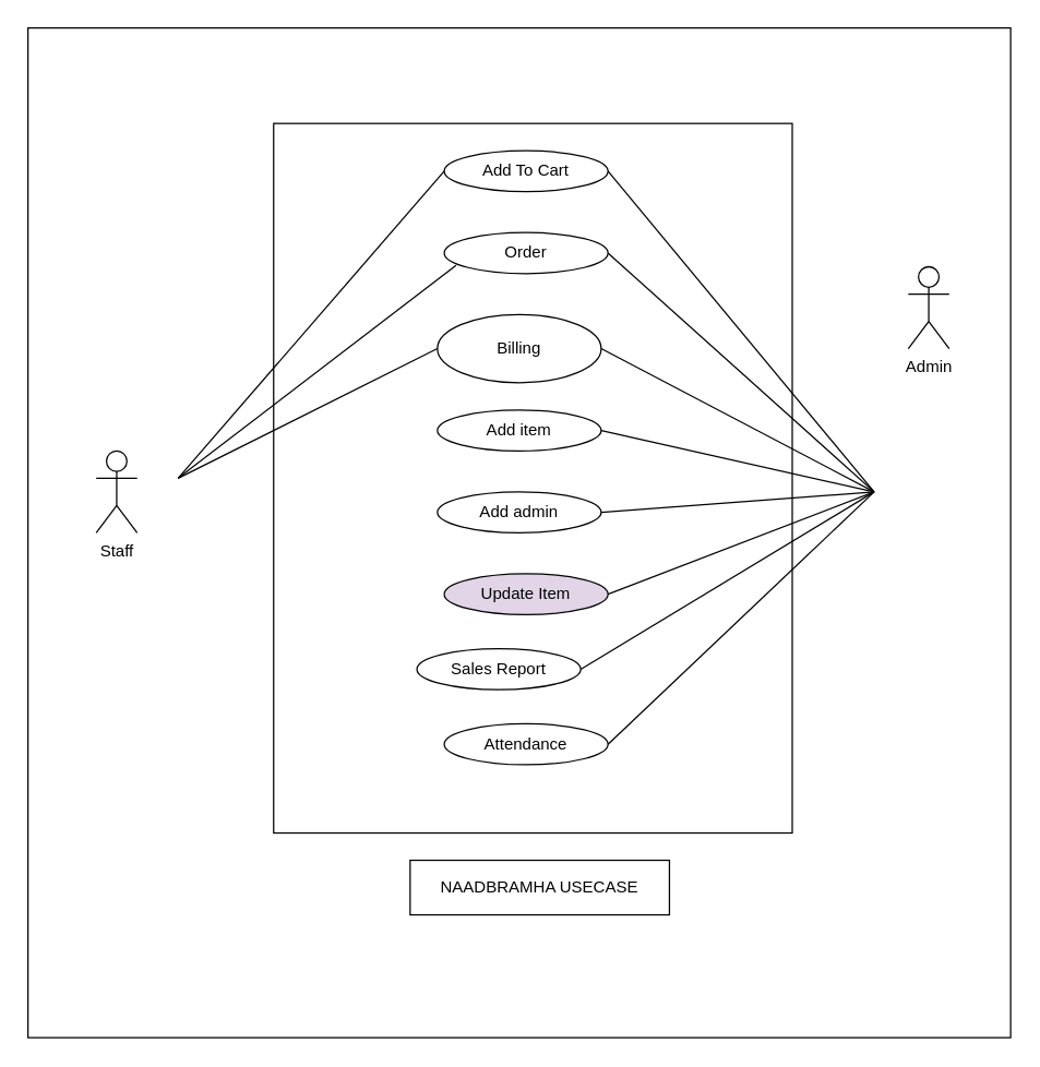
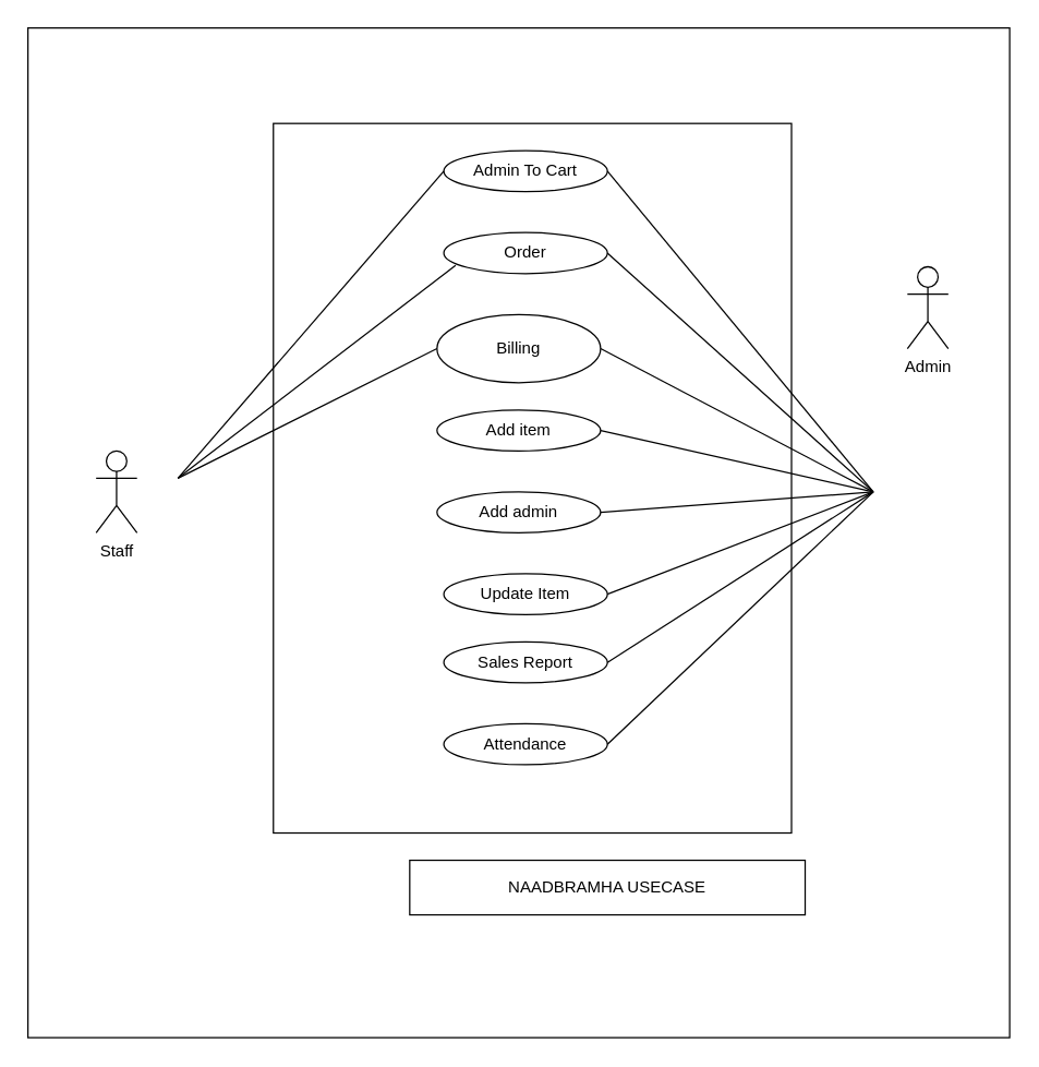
  <mxCell id="0" />
  <mxCell id="1" parent="0" />
  <mxCell id="2" value="&lt;span style=&quot;color: rgba(0, 0, 0, 0); font-family: monospace; font-size: 0px; text-align: start; text-wrap-mode: nowrap;&quot;&gt;%3CmxGraphModel%3E%3Croot%3E%3CmxCell%20id%3D%220%22%2F%3E%3CmxCell%20id%3D%221%22%20parent%3D%220%22%2F%3E%3CmxCell%20id%3D%222%22%20value%3D%22Actor%22%20style%3D%22shape%3DumlActor%3BverticalLabelPosition%3Dbottom%3BverticalAlign%3Dtop%3Bhtml%3D1%3BoutlineConnect%3D0%3B%22%20vertex%3D%221%22%20parent%3D%221%22%3E%3CmxGeometry%20x%3D%22690%22%20y%3D%22250%22%20width%3D%2230%22%20height%3D%2260%22%20as%3D%22geometry%22%2F%3E%3C%2FmxCell%3E%3CmxCell%20id%3D%223%22%20value%3D%22Actor%22%20style%3D%22shape%3DumlActor%3BverticalLabelPosition%3Dbottom%3BverticalAlign%3Dtop%3Bhtml%3D1%3BoutlineConnect%3D0%3B%22%20vertex%3D%221%22%20parent%3D%221%22%3E%3CmxGeometry%20x%3D%22160%22%20y%3D%22250%22%20width%3D%2230%22%20height%3D%2260%22%20as%3D%22geometry%22%2F%3E%3C%2FmxCell%3E%3C%2Froot%3E%3C%2FmxGraphModel%3E&lt;/span&gt;" style="rounded=0;whiteSpace=wrap;html=1;" parent="1" vertex="1"><mxGeometry x="20" y="20" width="720" height="740" as="geometry" /></mxCell>
  <mxCell id="3" value="Admin" style="shape=umlActor;verticalLabelPosition=bottom;verticalAlign=top;html=1;outlineConnect=0;" parent="1" vertex="1"><mxGeometry x="665" y="195" width="30" height="60" as="geometry" /></mxCell>
  <mxCell id="4" value="" style="rounded=0;whiteSpace=wrap;html=1;" parent="1" vertex="1"><mxGeometry x="200" y="90" width="380" height="520" as="geometry" /></mxCell>
  <mxCell id="5" value="Staff" style="shape=umlActor;verticalLabelPosition=bottom;verticalAlign=top;html=1;outlineConnect=0;" parent="1" vertex="1"><mxGeometry x="70" y="330" width="30" height="60" as="geometry" /></mxCell>
  <mxCell id="6" value="Billing" style="ellipse;whiteSpace=wrap;html=1;" parent="1" vertex="1"><mxGeometry x="320" y="230" width="120" height="50" as="geometry" /></mxCell>
  <mxCell id="7" value="Order" style="ellipse;whiteSpace=wrap;html=1;" parent="1" vertex="1"><mxGeometry x="325" y="170" width="120" height="30" as="geometry" /></mxCell>
  <mxCell id="8" value="Attendance" style="ellipse;whiteSpace=wrap;html=1;" parent="1" vertex="1"><mxGeometry x="325" y="530" width="120" height="30" as="geometry" /></mxCell>
  <mxCell id="9" value="Add item" style="ellipse;whiteSpace=wrap;html=1;" parent="1" vertex="1"><mxGeometry x="320" y="300" width="120" height="30" as="geometry" /></mxCell>
  <mxCell id="10" value="Add admin" style="ellipse;whiteSpace=wrap;html=1;" parent="1" vertex="1"><mxGeometry x="320" y="360" width="120" height="30" as="geometry" /></mxCell>
- <mxCell id="11" value="Sales Report" style="ellipse;whiteSpace=wrap;html=1;" parent="1" vertex="1"><mxGeometry x="305" y="475" width="120" height="30" as="geometry" /></mxCell>
- <mxCell id="12" value="Update Item" style="ellipse;whiteSpace=wrap;html=1;fillColor=#e1d5e7;" parent="1" vertex="1"><mxGeometry x="325" y="420" width="120" height="30" as="geometry" /></mxCell>
+ <mxCell id="11" value="Sales Report" style="ellipse;whiteSpace=wrap;html=1;" parent="1" vertex="1"><mxGeometry x="325" y="470" width="120" height="30" as="geometry" /></mxCell>
+ <mxCell id="12" value="Update Item" style="ellipse;whiteSpace=wrap;html=1;" parent="1" vertex="1"><mxGeometry x="325" y="420" width="120" height="30" as="geometry" /></mxCell>
  <mxCell id="13" value="" style="endArrow=none;html=1;rounded=0;entryX=0.072;entryY=0.8;entryDx=0;entryDy=0;entryPerimeter=0;" parent="1" target="7" edge="1"><mxGeometry width="50" height="50" relative="1" as="geometry"><mxPoint x="130" y="350" as="sourcePoint" /><mxPoint x="410" y="310" as="targetPoint" /><Array as="points"><mxPoint x="130" y="350" /></Array></mxGeometry></mxCell>
  <mxCell id="14" value="" style="endArrow=none;html=1;rounded=0;entryX=0;entryY=0.5;entryDx=0;entryDy=0;" parent="1" target="6" edge="1"><mxGeometry width="50" height="50" relative="1" as="geometry"><mxPoint x="130" y="350" as="sourcePoint" /><mxPoint x="410" y="310" as="targetPoint" /></mxGeometry></mxCell>
  <mxCell id="15" value="" style="endArrow=none;html=1;rounded=0;entryX=1;entryY=0.5;entryDx=0;entryDy=0;" parent="1" target="7" edge="1"><mxGeometry width="50" height="50" relative="1" as="geometry"><mxPoint x="640" y="360" as="sourcePoint" /><mxPoint x="450" y="205" as="targetPoint" /></mxGeometry></mxCell>
  <mxCell id="16" value="" style="endArrow=none;html=1;rounded=0;entryX=1;entryY=0.5;entryDx=0;entryDy=0;" parent="1" target="6" edge="1"><mxGeometry width="50" height="50" relative="1" as="geometry"><mxPoint x="640" y="360" as="sourcePoint" /><mxPoint x="460" y="215" as="targetPoint" /></mxGeometry></mxCell>
  <mxCell id="17" value="" style="endArrow=none;html=1;rounded=0;entryX=1;entryY=0.5;entryDx=0;entryDy=0;" parent="1" target="9" edge="1"><mxGeometry width="50" height="50" relative="1" as="geometry"><mxPoint x="640" y="360" as="sourcePoint" /><mxPoint x="470" y="225" as="targetPoint" /></mxGeometry></mxCell>
  <mxCell id="18" value="" style="endArrow=none;html=1;rounded=0;entryX=1;entryY=0.5;entryDx=0;entryDy=0;" parent="1" target="11" edge="1"><mxGeometry width="50" height="50" relative="1" as="geometry"><mxPoint x="640" y="360" as="sourcePoint" /><mxPoint x="480" y="235" as="targetPoint" /></mxGeometry></mxCell>
  <mxCell id="19" value="" style="endArrow=none;html=1;rounded=0;entryX=1;entryY=0.5;entryDx=0;entryDy=0;" parent="1" target="10" edge="1"><mxGeometry width="50" height="50" relative="1" as="geometry"><mxPoint x="640" y="360" as="sourcePoint" /><mxPoint x="490" y="245" as="targetPoint" /></mxGeometry></mxCell>
  <mxCell id="20" value="" style="endArrow=none;html=1;rounded=0;entryX=1;entryY=0.5;entryDx=0;entryDy=0;" parent="1" target="12" edge="1"><mxGeometry width="50" height="50" relative="1" as="geometry"><mxPoint x="640" y="360" as="sourcePoint" /><mxPoint x="500" y="255" as="targetPoint" /></mxGeometry></mxCell>
  <mxCell id="21" value="" style="endArrow=none;html=1;rounded=0;entryX=1;entryY=0.5;entryDx=0;entryDy=0;" parent="1" target="8" edge="1"><mxGeometry width="50" height="50" relative="1" as="geometry"><mxPoint x="640" y="360" as="sourcePoint" /><mxPoint x="510" y="265" as="targetPoint" /></mxGeometry></mxCell>
- <mxCell id="22" value="NAADBRAMHA USECASE" style="rounded=0;whiteSpace=wrap;html=1;" parent="1" vertex="1"><mxGeometry x="300" y="630" width="190" height="40" as="geometry" /></mxCell>
- <mxCell id="23" value="Add To Cart" style="ellipse;whiteSpace=wrap;html=1;" parent="1" vertex="1"><mxGeometry x="325" y="110" width="120" height="30" as="geometry" /></mxCell>
+ <mxCell id="22" value="NAADBRAMHA USECASE" style="rounded=0;whiteSpace=wrap;html=1;" parent="1" vertex="1"><mxGeometry x="300" y="630" width="290" height="40" as="geometry" /></mxCell>
+ <mxCell id="23" value="Admin To Cart" style="ellipse;whiteSpace=wrap;html=1;" parent="1" vertex="1"><mxGeometry x="325" y="110" width="120" height="30" as="geometry" /></mxCell>
  <mxCell id="24" value="" style="endArrow=none;html=1;rounded=0;entryX=0;entryY=0.5;entryDx=0;entryDy=0;" parent="1" target="23" edge="1"><mxGeometry width="50" height="50" relative="1" as="geometry"><mxPoint x="130" y="350" as="sourcePoint" /><mxPoint x="345" y="155" as="targetPoint" /><Array as="points"><mxPoint x="130" y="350" /></Array></mxGeometry></mxCell>
  <mxCell id="25" value="" style="endArrow=none;html=1;rounded=0;entryX=1;entryY=0.5;entryDx=0;entryDy=0;" parent="1" target="23" edge="1"><mxGeometry width="50" height="50" relative="1" as="geometry"><mxPoint x="640" y="360" as="sourcePoint" /><mxPoint x="450" y="135" as="targetPoint" /></mxGeometry></mxCell>
